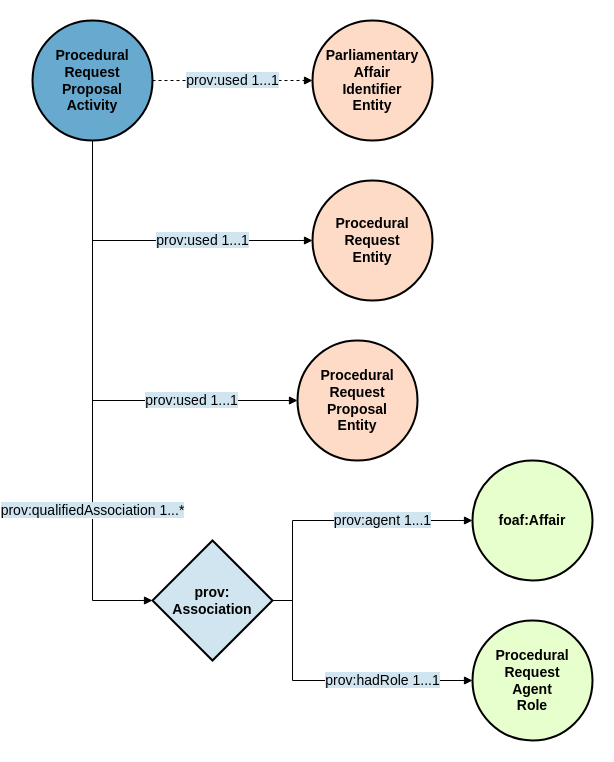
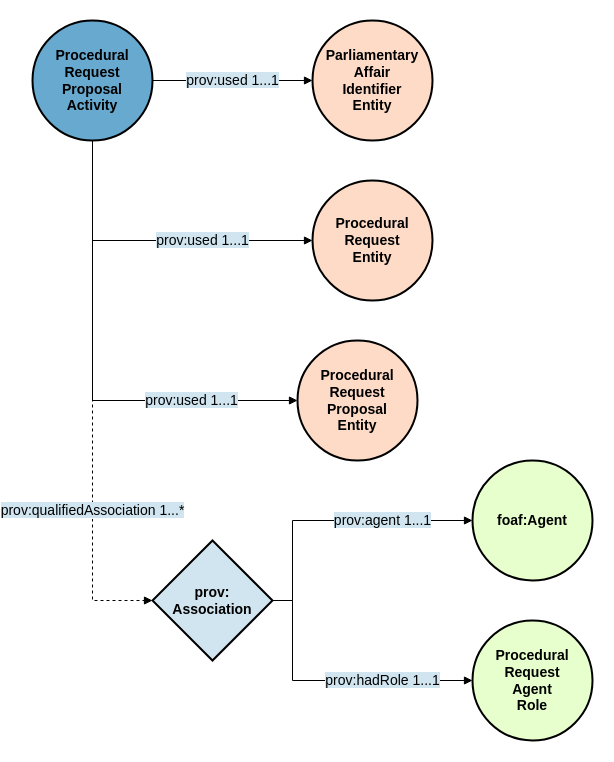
  <mxCell id="0" />
  <mxCell id="1" parent="0" />
  <mxCell id="2" value="&lt;b&gt;Procedural&lt;/b&gt;&lt;div&gt;&lt;b&gt;Request&lt;/b&gt;&lt;/div&gt;&lt;div&gt;&lt;b&gt;Proposal&lt;/b&gt;&lt;/div&gt;&lt;div&gt;&lt;b&gt;Activity&lt;/b&gt;&lt;/div&gt;" style="ellipse;whiteSpace=wrap;html=1;rounded=0;shadow=0;glass=0;comic=0;strokeColor=#000000;strokeWidth=2;fillColor=#67A9CF;gradientColor=none;fontSize=14;fontColor=#000000;align=center;" parent="1" vertex="1"><mxGeometry x="20" y="20" width="120" height="120" as="geometry" /></mxCell>
  <mxCell id="3" value="&lt;b&gt;Parliamentary&lt;/b&gt;&lt;div&gt;&lt;b&gt;Affair&lt;/b&gt;&lt;/div&gt;&lt;div&gt;&lt;b&gt;Identifier&lt;/b&gt;&lt;/div&gt;&lt;div&gt;&lt;b&gt;Entity&lt;/b&gt;&lt;/div&gt;" style="ellipse;whiteSpace=wrap;html=1;rounded=0;shadow=0;glass=0;comic=0;strokeColor=#000000;strokeWidth=2;fillColor=#fddbc7;gradientColor=none;fontSize=14;fontColor=#000000;align=center;" parent="1" vertex="1"><mxGeometry x="300" y="20" width="120" height="120" as="geometry" /></mxCell>
- <mxCell id="4" value="&lt;span style=&quot;background-color: rgb(209, 229, 240);&quot;&gt;&lt;font&gt;prov:used 1...1&lt;/font&gt;&lt;/span&gt;" style="endArrow=block;html=1;strokeColor=#000000;fontSize=14;fontColor=#000000;endFill=1;exitX=1;exitY=0.5;exitDx=0;exitDy=0;entryX=0;entryY=0.5;entryDx=0;entryDy=0;edgeStyle=orthogonalEdgeStyle;rounded=0;curved=0;dashed=1;" parent="1" source="2" target="3" edge="1"><mxGeometry width="50" height="50" relative="1" as="geometry"><mxPoint x="250" y="450" as="sourcePoint" /><mxPoint x="390" y="450" as="targetPoint" /><mxPoint as="offset" /></mxGeometry></mxCell>
+ <mxCell id="4" value="&lt;span style=&quot;background-color: rgb(209, 229, 240);&quot;&gt;&lt;font&gt;prov:used 1...1&lt;/font&gt;&lt;/span&gt;" style="endArrow=block;html=1;strokeColor=#000000;fontSize=14;fontColor=#000000;endFill=1;exitX=1;exitY=0.5;exitDx=0;exitDy=0;entryX=0;entryY=0.5;entryDx=0;entryDy=0;edgeStyle=orthogonalEdgeStyle;rounded=0;curved=0;" parent="1" source="2" target="3" edge="1"><mxGeometry width="50" height="50" relative="1" as="geometry"><mxPoint x="250" y="450" as="sourcePoint" /><mxPoint x="390" y="450" as="targetPoint" /><mxPoint as="offset" /></mxGeometry></mxCell>
  <mxCell id="5" value="&lt;b&gt;Procedural&lt;/b&gt;&lt;div&gt;&lt;b&gt;Request&lt;/b&gt;&lt;/div&gt;&lt;div&gt;&lt;b&gt;Entity&lt;/b&gt;&lt;/div&gt;" style="ellipse;whiteSpace=wrap;html=1;rounded=0;shadow=0;glass=0;comic=0;strokeColor=#000000;strokeWidth=2;fillColor=#fddbc7;gradientColor=none;fontSize=14;fontColor=#000000;align=center;" vertex="1" parent="1"><mxGeometry x="300" y="180" width="120" height="120" as="geometry" /></mxCell>
  <mxCell id="6" value="&lt;b&gt;Procedural&lt;/b&gt;&lt;div&gt;&lt;b&gt;Request&lt;/b&gt;&lt;/div&gt;&lt;div&gt;&lt;b&gt;Proposal&lt;/b&gt;&lt;/div&gt;&lt;div&gt;&lt;b&gt;Entity&lt;/b&gt;&lt;/div&gt;" style="ellipse;whiteSpace=wrap;html=1;rounded=0;shadow=0;glass=0;comic=0;strokeColor=#000000;strokeWidth=2;fillColor=#fddbc7;gradientColor=none;fontSize=14;fontColor=#000000;align=center;" vertex="1" parent="1"><mxGeometry x="285" y="340" width="120" height="120" as="geometry" /></mxCell>
  <mxCell id="7" value="&lt;b&gt;prov:&lt;br&gt;Association&lt;/b&gt;" style="rhombus;whiteSpace=wrap;html=1;shadow=0;glass=0;comic=0;strokeColor=#000000;strokeWidth=2;fillColor=#D1E5F0;gradientColor=none;fontSize=14;fontColor=#000000;align=center;" vertex="1" parent="1"><mxGeometry x="140" y="540" width="120" height="120" as="geometry" /></mxCell>
- <mxCell id="8" value="&lt;b&gt;foaf:Affair&lt;/b&gt;" style="ellipse;whiteSpace=wrap;html=1;rounded=0;shadow=0;glass=0;comic=0;strokeColor=#000000;strokeWidth=2;fillColor=#E6FFCC;gradientColor=none;fontSize=14;fontColor=#000000;align=center;" vertex="1" parent="1"><mxGeometry x="460" y="460" width="120" height="120" as="geometry" /></mxCell>
+ <mxCell id="8" value="&lt;b&gt;foaf:Agent&lt;/b&gt;" style="ellipse;whiteSpace=wrap;html=1;rounded=0;shadow=0;glass=0;comic=0;strokeColor=#000000;strokeWidth=2;fillColor=#E6FFCC;gradientColor=none;fontSize=14;fontColor=#000000;align=center;" vertex="1" parent="1"><mxGeometry x="460" y="460" width="120" height="120" as="geometry" /></mxCell>
  <mxCell id="9" value="&lt;b&gt;Procedural&lt;/b&gt;&lt;div&gt;&lt;b&gt;Request&lt;/b&gt;&lt;/div&gt;&lt;div&gt;&lt;b&gt;Agent&lt;/b&gt;&lt;/div&gt;&lt;div&gt;&lt;b&gt;Role&lt;/b&gt;&lt;/div&gt;" style="ellipse;whiteSpace=wrap;html=1;rounded=0;shadow=0;glass=0;comic=0;strokeColor=#000000;strokeWidth=2;fillColor=#E6FFCC;gradientColor=none;fontSize=14;fontColor=#000000;align=center;" vertex="1" parent="1"><mxGeometry x="460" y="620" width="120" height="120" as="geometry" /></mxCell>
  <mxCell id="10" value="&lt;span style=&quot;background-color: rgb(209, 229, 240);&quot;&gt;&lt;font&gt;prov:used 1...1&lt;/font&gt;&lt;/span&gt;" style="endArrow=block;html=1;strokeColor=#000000;fontSize=14;fontColor=#000000;endFill=1;exitX=0.5;exitY=1;exitDx=0;exitDy=0;entryX=0;entryY=0.5;entryDx=0;entryDy=0;edgeStyle=orthogonalEdgeStyle;rounded=0;curved=0;" edge="1" parent="1" source="2" target="5"><mxGeometry x="0.312" width="50" height="50" relative="1" as="geometry"><mxPoint x="90" y="150" as="sourcePoint" /><mxPoint x="430" y="210" as="targetPoint" /><mxPoint as="offset" /></mxGeometry></mxCell>
  <mxCell id="11" value="&lt;span style=&quot;background-color: rgb(209, 229, 240);&quot;&gt;&lt;font&gt;prov:used 1...1&lt;/font&gt;&lt;/span&gt;" style="endArrow=block;html=1;strokeColor=#000000;fontSize=14;fontColor=#000000;endFill=1;exitX=0.5;exitY=1;exitDx=0;exitDy=0;entryX=0;entryY=0.5;entryDx=0;entryDy=0;edgeStyle=orthogonalEdgeStyle;rounded=0;curved=0;" edge="1" parent="1" source="2" target="6"><mxGeometry x="0.542" width="50" height="50" relative="1" as="geometry"><mxPoint x="100" y="160" as="sourcePoint" /><mxPoint x="440" y="220" as="targetPoint" /><mxPoint as="offset" /></mxGeometry></mxCell>
- <mxCell id="12" value="&lt;span style=&quot;background-color: rgb(209, 229, 240);&quot;&gt;&lt;font&gt;prov:qualifiedAssociation 1...*&lt;/font&gt;&lt;/span&gt;" style="endArrow=block;html=1;strokeColor=#000000;fontSize=14;fontColor=#000000;endFill=1;exitX=0.5;exitY=1;exitDx=0;exitDy=0;entryX=0;entryY=0.5;entryDx=0;entryDy=0;edgeStyle=orthogonalEdgeStyle;rounded=0;curved=0;" edge="1" parent="1" source="2" target="7"><mxGeometry x="0.423" width="50" height="50" relative="1" as="geometry"><mxPoint x="90" y="150" as="sourcePoint" /><mxPoint x="430" y="530" as="targetPoint" /><mxPoint as="offset" /></mxGeometry></mxCell>
+ <mxCell id="12" value="&lt;span style=&quot;background-color: rgb(209, 229, 240);&quot;&gt;&lt;font&gt;prov:qualifiedAssociation 1...*&lt;/font&gt;&lt;/span&gt;" style="endArrow=block;html=1;strokeColor=#000000;fontSize=14;fontColor=#000000;endFill=1;exitX=0.5;exitY=1;exitDx=0;exitDy=0;entryX=0;entryY=0.5;entryDx=0;entryDy=0;edgeStyle=orthogonalEdgeStyle;rounded=0;curved=0;dashed=1;" edge="1" parent="1" source="2" target="7"><mxGeometry x="0.423" width="50" height="50" relative="1" as="geometry"><mxPoint x="90" y="150" as="sourcePoint" /><mxPoint x="430" y="530" as="targetPoint" /><mxPoint as="offset" /></mxGeometry></mxCell>
  <mxCell id="13" value="&lt;span style=&quot;background-color: rgb(209, 229, 240);&quot;&gt;&lt;font&gt;prov:agent 1...1&lt;/font&gt;&lt;/span&gt;" style="endArrow=block;html=1;strokeColor=#000000;fontSize=14;fontColor=#000000;endFill=1;exitX=1;exitY=0.5;exitDx=0;exitDy=0;entryX=0;entryY=0.5;entryDx=0;entryDy=0;edgeStyle=orthogonalEdgeStyle;rounded=0;curved=0;" edge="1" parent="1" source="7" target="8"><mxGeometry x="0.357" width="50" height="50" relative="1" as="geometry"><mxPoint x="100" y="0" as="sourcePoint" /><mxPoint x="440" y="380" as="targetPoint" /><mxPoint as="offset" /><Array as="points"><mxPoint x="280" y="600" /><mxPoint x="280" y="520" /></Array></mxGeometry></mxCell>
  <mxCell id="14" value="&lt;span style=&quot;background-color: rgb(209, 229, 240);&quot;&gt;&lt;font&gt;prov:hadRole 1...1&lt;/font&gt;&lt;/span&gt;" style="endArrow=block;html=1;strokeColor=#000000;fontSize=14;fontColor=#000000;endFill=1;exitX=1;exitY=0.5;exitDx=0;exitDy=0;entryX=0;entryY=0.5;entryDx=0;entryDy=0;edgeStyle=orthogonalEdgeStyle;rounded=0;curved=0;" edge="1" parent="1" source="7" target="9"><mxGeometry x="0.357" width="50" height="50" relative="1" as="geometry"><mxPoint x="270" y="610" as="sourcePoint" /><mxPoint x="430" y="530" as="targetPoint" /><mxPoint as="offset" /><Array as="points"><mxPoint x="280" y="600" /><mxPoint x="280" y="680" /></Array></mxGeometry></mxCell>
